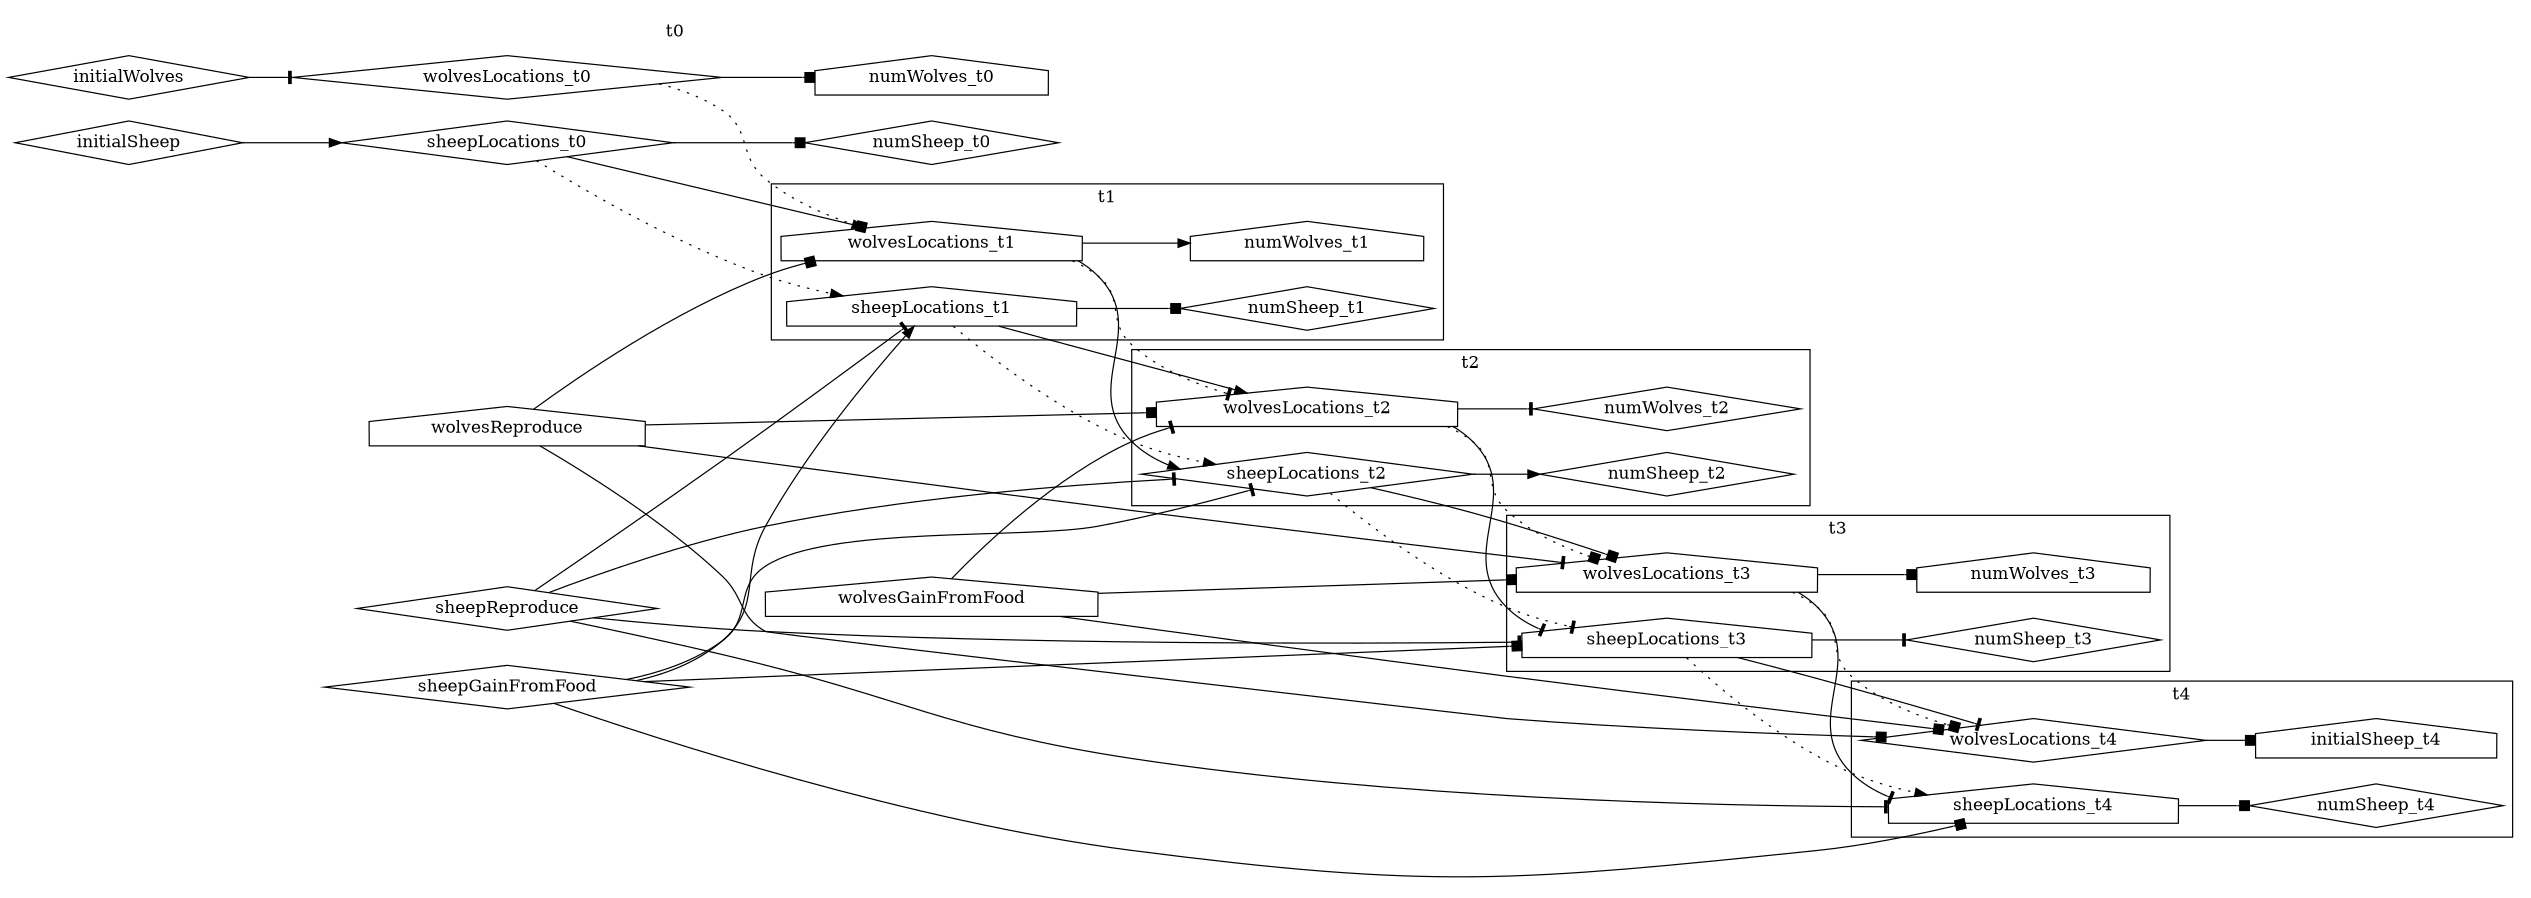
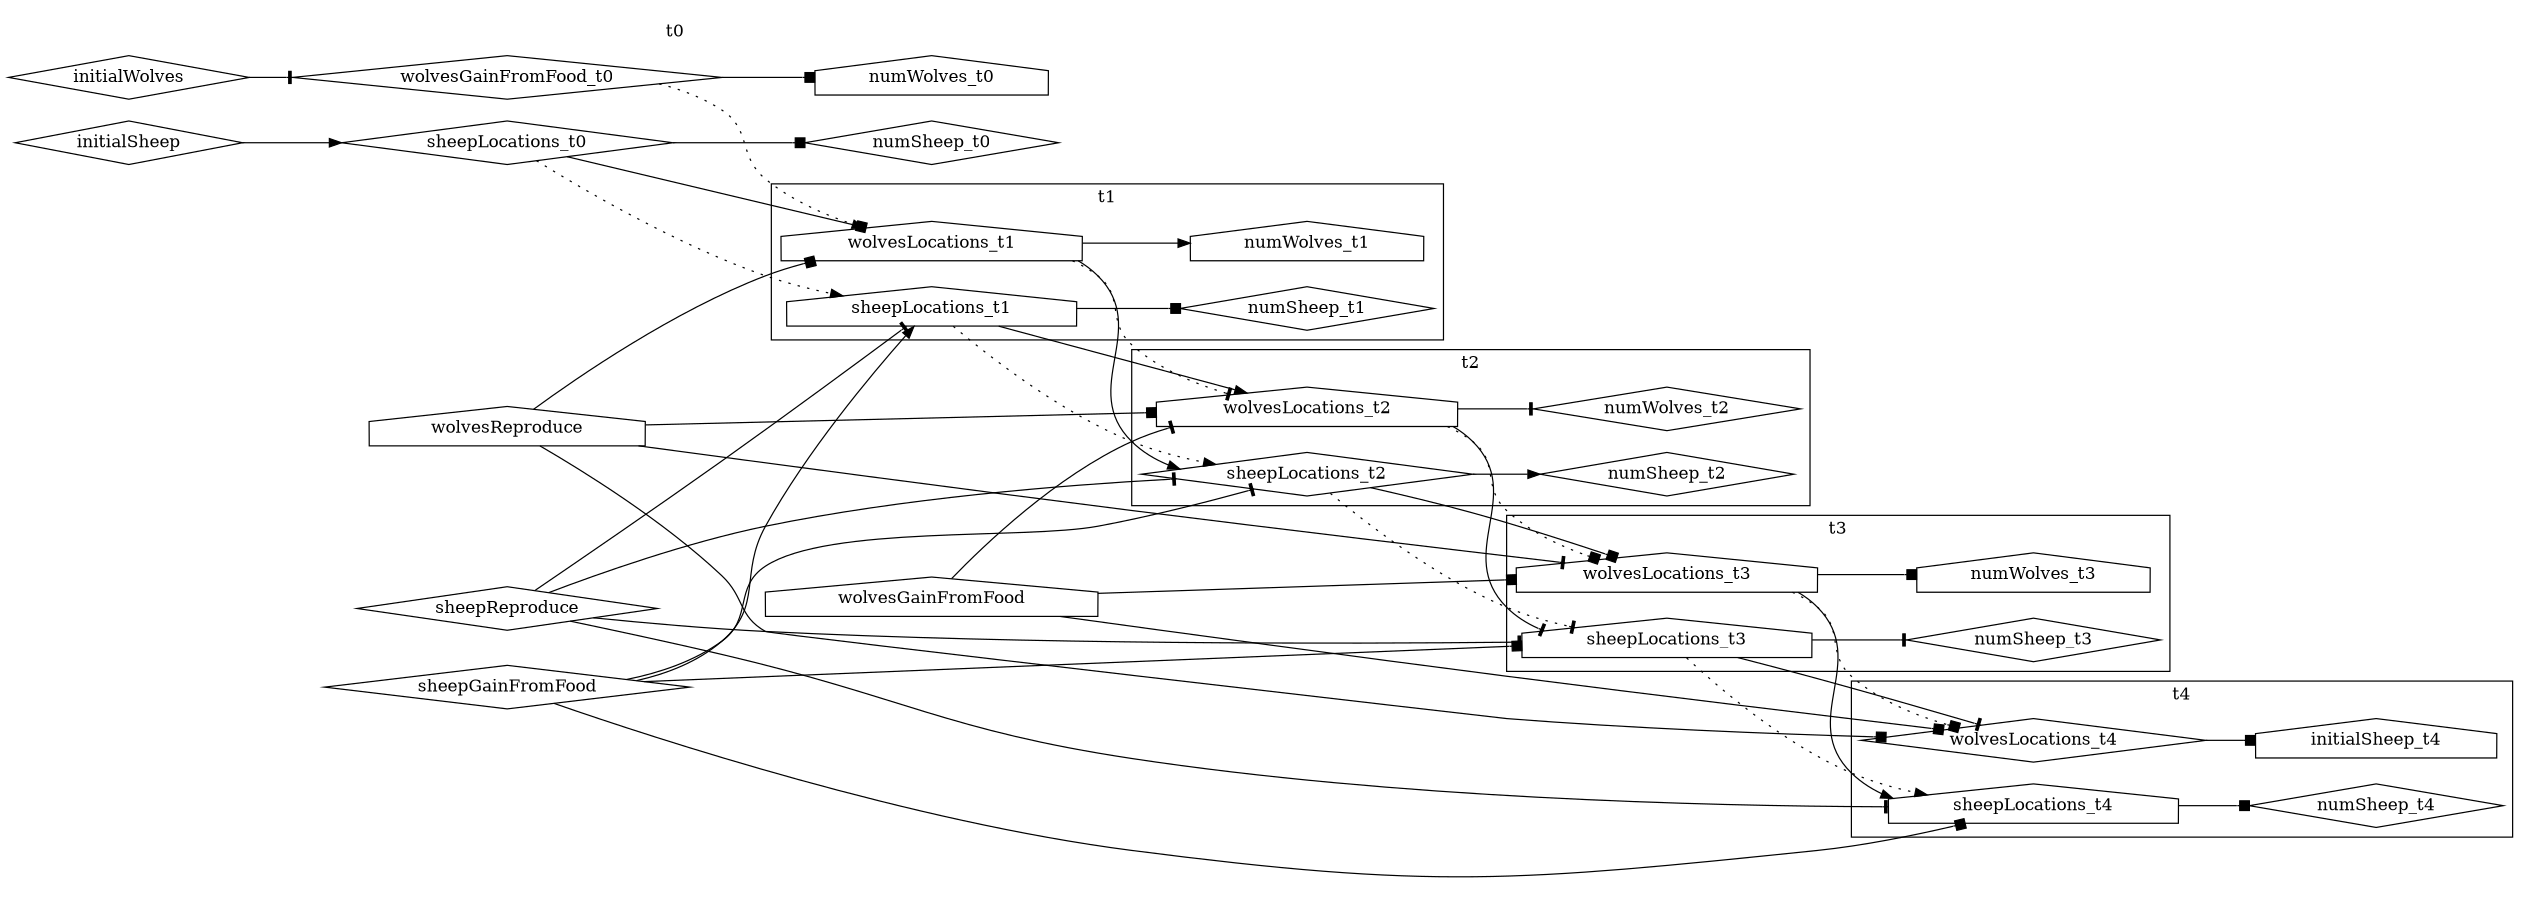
  digraph {
    newrank=True
    rankdir=LR
    node [shape=diamond]
    edge [arrowhead=box]
    sheepLocations_t0
-   wolvesLocations_t0
+   wolvesLocations_t0 [label=wolvesGainFromFood_t0]
    numSheep_t0
    numWolves_t0 [shape=house]
    numSheep_t1
    numWolves_t1 [shape=house]
    sheepLocations_t1 [shape=house]
    wolvesLocations_t1 [shape=house]
    numSheep_t2
    numWolves_t2
    sheepLocations_t2
    wolvesLocations_t2 [shape=house]
    sheepLocations_t4 [shape=house]
    wolvesLocations_t4
    numSheep_t4
    n16 [label=initialSheep_t4 shape=house]
    sheepLocations_t3 [shape=house]
    wolvesLocations_t3 [shape=house]
    numSheep_t3
    numWolves_t3 [shape=house]
    initialSheep
    initialWolves
    sheepReproduce
    sheepGainFromFood
    wolvesReproduce [shape=house]
    wolvesGainFromFood [shape=house]
    subgraph cluster_1 {
      label=t0
      pencolor=transparent
      subgraph sub_2 {
        label=t0
        pencolor=transparent
        rank=same
        sheepLocations_t0
        wolvesLocations_t0
      }
      subgraph sub_3 {
        label=t0
        pencolor=transparent
        rank=same
        numSheep_t0
        numWolves_t0
      }
    }
    subgraph cluster_4 {
      label=t1
      pencolor=black
      subgraph sub_5 {
        label=t1
        pencolor=black
        rank=same
        numSheep_t1
        numWolves_t1
      }
      subgraph sub_6 {
        label=t1
        pencolor=black
        rank=same
        sheepLocations_t1
        wolvesLocations_t1
      }
    }
    subgraph cluster_7 {
      label=t2
      pencolor=black
      subgraph sub_8 {
        label=t2
        pencolor=black
        rank=same
        numSheep_t2
        numWolves_t2
      }
      subgraph sub_9 {
        label=t2
        pencolor=black
        rank=same
        sheepLocations_t2
        wolvesLocations_t2
      }
    }
    subgraph cluster_10 {
      label=t4
      pencolor=black
      subgraph sub_11 {
        label=t4
        pencolor=black
        rank=same
        sheepLocations_t4
        wolvesLocations_t4
      }
      subgraph sub_12 {
        label=t4
        pencolor=black
        rank=same
        numSheep_t4
        n16
      }
    }
    subgraph cluster_13 {
      label=t3
      pencolor=black
      subgraph sub_14 {
        label=t3
        pencolor=black
        rank=same
        sheepLocations_t3
        wolvesLocations_t3
      }
      subgraph sub_15 {
        label=t3
        pencolor=black
        rank=same
        numSheep_t3
        numWolves_t3
      }
    }
    sheepLocations_t0 -> numSheep_t0
    sheepLocations_t0 -> sheepLocations_t1 [arrowhead=normal style=dotted]
    sheepLocations_t0 -> wolvesLocations_t1
    wolvesLocations_t0 -> numWolves_t0
    wolvesLocations_t0 -> wolvesLocations_t1 [arrowhead=normal style=dotted]
    sheepLocations_t1 -> numSheep_t1
    sheepLocations_t1 -> sheepLocations_t2 [arrowhead=normal style=dotted]
    sheepLocations_t1 -> wolvesLocations_t2 [arrowhead=normal]
    wolvesLocations_t1 -> numWolves_t1 [arrowhead=normal]
    wolvesLocations_t1 -> sheepLocations_t2 [arrowhead=normal]
    wolvesLocations_t1 -> wolvesLocations_t2 [arrowhead=tee style=dotted]
    sheepLocations_t2 -> numSheep_t2 [arrowhead=normal]
    sheepLocations_t2 -> sheepLocations_t3 [arrowhead=tee style=dotted]
    sheepLocations_t2 -> wolvesLocations_t3
    wolvesLocations_t2 -> numWolves_t2 [arrowhead=tee]
    wolvesLocations_t2 -> sheepLocations_t3 [arrowhead=tee]
    wolvesLocations_t2 -> wolvesLocations_t3 [style=dotted]
    sheepLocations_t4 -> numSheep_t4
    wolvesLocations_t4 -> n16
    sheepLocations_t3 -> sheepLocations_t4 [arrowhead=normal style=dotted]
    sheepLocations_t3 -> wolvesLocations_t4 [arrowhead=tee]
    sheepLocations_t3 -> numSheep_t3 [arrowhead=tee]
-   wolvesLocations_t3 -> sheepLocations_t4 [arrowhead=tee]
+   wolvesLocations_t3 -> sheepLocations_t4 [arrowhead=normal]
    wolvesLocations_t3 -> wolvesLocations_t4 [style=dotted]
    wolvesLocations_t3 -> numWolves_t3
    initialSheep -> sheepLocations_t0 [arrowhead=normal]
    initialWolves -> wolvesLocations_t0 [arrowhead=tee]
    sheepReproduce -> sheepLocations_t1 [arrowhead=tee]
    sheepReproduce -> sheepLocations_t2 [arrowhead=tee]
    sheepReproduce -> sheepLocations_t4 [arrowhead=tee]
    sheepReproduce -> sheepLocations_t3 [arrowhead=tee]
    sheepGainFromFood -> sheepLocations_t1 [arrowhead=normal]
    sheepGainFromFood -> sheepLocations_t2 [arrowhead=tee]
    sheepGainFromFood -> sheepLocations_t4
    sheepGainFromFood -> sheepLocations_t3
    wolvesReproduce -> wolvesLocations_t1
    wolvesReproduce -> wolvesLocations_t2
    wolvesReproduce -> wolvesLocations_t4
    wolvesReproduce -> wolvesLocations_t3 [arrowhead=tee]
    wolvesGainFromFood -> wolvesLocations_t2 [arrowhead=tee]
    wolvesGainFromFood -> wolvesLocations_t4
    wolvesGainFromFood -> wolvesLocations_t3
  }
